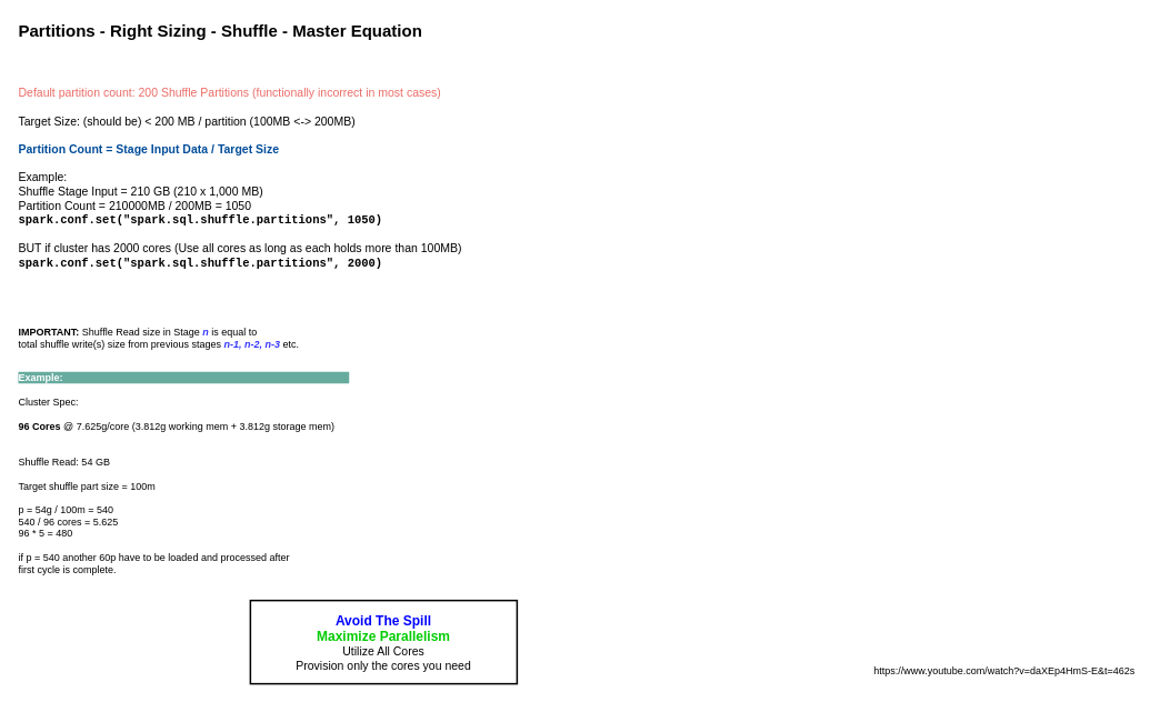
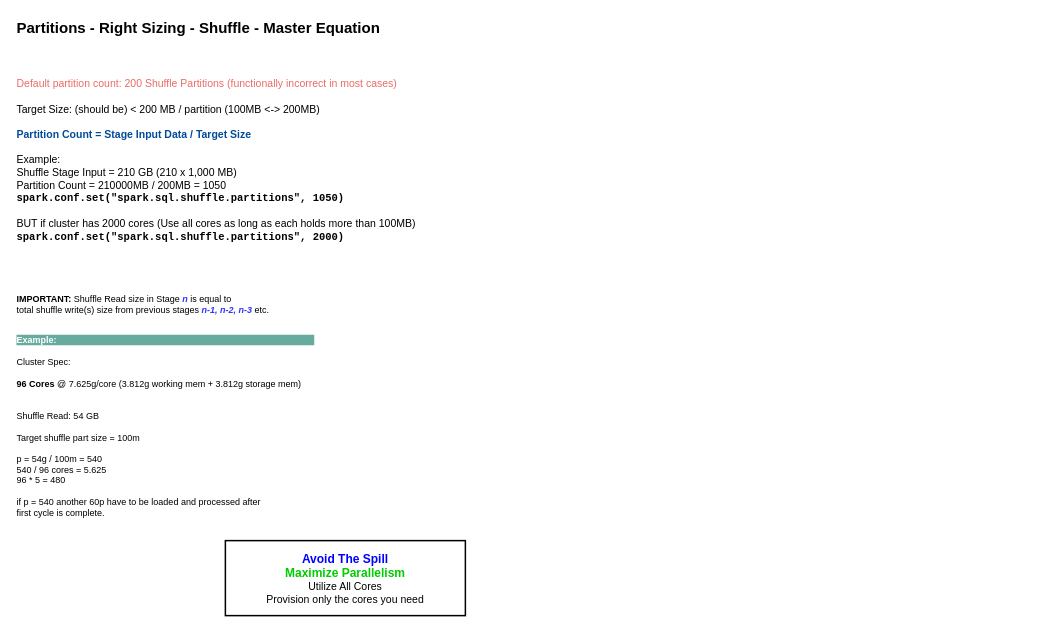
  <mxCell id="0" />
  <mxCell id="1" parent="0" />
  <mxCell id="2" value="&lt;b&gt;&lt;font style=&quot;font-size: 20px;&quot;&gt;Partitions - Right Sizing - Shuffle - Master Equation&lt;/font&gt;&lt;/b&gt;" style="text;html=1;align=left;verticalAlign=middle;whiteSpace=wrap;rounded=0;" parent="1" vertex="1"><mxGeometry x="20" y="20" width="1140" height="30" as="geometry" /></mxCell>
  <mxCell id="3" value="&lt;div&gt;&lt;font style=&quot;font-size: 14px;&quot;&gt;&lt;span style=&quot;color: rgb(234, 107, 102);&quot;&gt;Default partition count: 200 Shuffle Partitions (functionally incorrect in most cases)&lt;/span&gt;&lt;/font&gt;&lt;/div&gt;&lt;div&gt;&lt;font style=&quot;font-size: 14px;&quot;&gt;&lt;br&gt;&lt;/font&gt;&lt;/div&gt;&lt;div&gt;&lt;font style=&quot;font-size: 14px;&quot;&gt;Target Size: (should be) &amp;lt; 200 MB / partition (100MB &amp;lt;-&amp;gt; 200MB)&lt;/font&gt;&lt;/div&gt;&lt;div&gt;&lt;font style=&quot;font-size: 14px;&quot;&gt;&lt;br&gt;&lt;/font&gt;&lt;/div&gt;&lt;div&gt;&lt;font style=&quot;font-size: 14px;&quot;&gt;&lt;b&gt;&lt;span style=&quot;color: rgb(0, 76, 153);&quot;&gt;Partition Count = Stage Input Data / Target Size&lt;/span&gt;&lt;/b&gt;&lt;/font&gt;&lt;/div&gt;&lt;div&gt;&lt;font style=&quot;font-size: 14px;&quot;&gt;&lt;span style=&quot;color: rgb(0, 76, 153);&quot;&gt;&lt;b&gt;&lt;br&gt;&lt;/b&gt;&lt;/span&gt;&lt;/font&gt;&lt;/div&gt;&lt;div&gt;&lt;font style=&quot;font-size: 14px;&quot;&gt;&lt;span style=&quot;color: rgb(0, 0, 0);&quot;&gt;Example: &lt;br&gt;&lt;/span&gt;&lt;/font&gt;&lt;/div&gt;&lt;div&gt;&lt;font style=&quot;font-size: 14px;&quot;&gt;&lt;span style=&quot;color: rgb(0, 0, 0);&quot;&gt;Shuffle Stage Input = 210 GB (210 x 1,000 MB)&lt;/span&gt;&lt;/font&gt;&lt;/div&gt;&lt;div&gt;&lt;font style=&quot;font-size: 14px;&quot;&gt;Partition Count = 210000MB / 200MB = 1050&lt;/font&gt;&lt;/div&gt;&lt;div&gt;&lt;font style=&quot;font-size: 14px;&quot;&gt;&lt;b&gt;&lt;font face=&quot;Courier New&quot;&gt;spark.conf.set(&quot;spark.sql.shuffle.partitions&quot;, 1050)&lt;/font&gt;&lt;/b&gt;&lt;/font&gt;&lt;/div&gt;&lt;div&gt;&lt;font style=&quot;font-size: 14px;&quot;&gt;&lt;br&gt;&lt;/font&gt;&lt;/div&gt;&lt;div&gt;&lt;font style=&quot;font-size: 14px;&quot;&gt;BUT if cluster has 2000 cores (Use all cores as long as each holds more than 100MB)&lt;/font&gt;&lt;/div&gt;&lt;div&gt;&lt;font style=&quot;font-size: 14px;&quot;&gt;&lt;b&gt;&lt;font face=&quot;Courier New&quot;&gt;spark.conf.set(&quot;spark.sql.shuffle.partitions&quot;, 2000)&lt;/font&gt;&lt;/b&gt;&lt;/font&gt;&lt;/div&gt;&lt;div&gt;&lt;br&gt;&lt;/div&gt;" style="text;html=1;align=left;verticalAlign=middle;whiteSpace=wrap;rounded=0;" parent="1" vertex="1"><mxGeometry x="20" y="90" width="620" height="260" as="geometry" /></mxCell>
  <mxCell id="4" value="&lt;div&gt;&lt;b&gt;IMPORTANT: &lt;/b&gt;Shuffle Read size in Stage &lt;i&gt;&lt;b&gt;&lt;span style=&quot;color: rgb(51, 51, 255);&quot;&gt;n&lt;/span&gt;&lt;/b&gt;&lt;/i&gt; is equal to&amp;nbsp;&lt;/div&gt;&lt;div&gt;total shuffle write(s) size from previous stages &lt;b&gt;&lt;i&gt;&lt;span style=&quot;color: rgb(51, 51, 255);&quot;&gt;n-1, n-2, n-3 &lt;/span&gt;&lt;/i&gt;&lt;span style=&quot;color: rgb(51, 51, 255);&quot;&gt;&lt;/span&gt;&lt;/b&gt;etc.&lt;/div&gt;" style="text;html=1;align=left;verticalAlign=middle;resizable=0;points=[];autosize=1;strokeColor=none;fillColor=none;" parent="1" vertex="1"><mxGeometry x="20" y="385" width="360" height="40" as="geometry" /></mxCell>
  <mxCell id="5" value="&lt;div&gt;&lt;b style=&quot;background-color: rgb(103, 171, 159);&quot;&gt;&lt;span style=&quot;color: rgb(255, 255, 255);&quot;&gt;Example:&amp;nbsp;&amp;nbsp;&amp;nbsp; &amp;nbsp; &amp;nbsp;&amp;nbsp;&amp;nbsp;&amp;nbsp;&amp;nbsp;&amp;nbsp;&amp;nbsp;&amp;nbsp;&amp;nbsp;&amp;nbsp;&amp;nbsp;&amp;nbsp;&amp;nbsp;&amp;nbsp;&amp;nbsp;&amp;nbsp;&amp;nbsp;&amp;nbsp;&amp;nbsp;&amp;nbsp;&amp;nbsp;&amp;nbsp;&amp;nbsp;&amp;nbsp;&amp;nbsp;&amp;nbsp;&amp;nbsp;&amp;nbsp;&amp;nbsp;&amp;nbsp;&amp;nbsp;&amp;nbsp;&amp;nbsp;&amp;nbsp;&amp;nbsp;&amp;nbsp;&amp;nbsp;&amp;nbsp;&amp;nbsp;&amp;nbsp;&amp;nbsp;&amp;nbsp;&amp;nbsp;&amp;nbsp;&amp;nbsp;&amp;nbsp;&amp;nbsp;&amp;nbsp;&amp;nbsp;&amp;nbsp;&amp;nbsp;&amp;nbsp;&amp;nbsp;&amp;nbsp;&amp;nbsp;&amp;nbsp;&amp;nbsp;&amp;nbsp;&amp;nbsp;&amp;nbsp;&amp;nbsp;&amp;nbsp;&amp;nbsp;&amp;nbsp;&amp;nbsp;&amp;nbsp;&amp;nbsp;&amp;nbsp;&amp;nbsp;&amp;nbsp;&amp;nbsp;&amp;nbsp;&amp;nbsp;&amp;nbsp;&amp;nbsp;&amp;nbsp;&amp;nbsp;&amp;nbsp;&amp;nbsp;&amp;nbsp;&amp;nbsp;&amp;nbsp;&amp;nbsp;&amp;nbsp;&amp;nbsp;&amp;nbsp;&amp;nbsp;&amp;nbsp;&amp;nbsp;&amp;nbsp;&amp;nbsp;&amp;nbsp;&amp;nbsp;&amp;nbsp;&amp;nbsp;&amp;nbsp;&amp;nbsp; &lt;br&gt;&lt;/span&gt;&lt;/b&gt;&lt;/div&gt;&lt;div&gt;&lt;br&gt;&lt;/div&gt;&lt;div&gt;Cluster Spec:&lt;/div&gt;&lt;div&gt;&lt;br&gt;&lt;/div&gt;&lt;div&gt;&lt;b&gt;96 Cores&lt;/b&gt; @ 7.625g/core (3.812g working mem + 3.812g storage mem)&lt;/div&gt;&lt;div&gt;&lt;br&gt;&lt;/div&gt;&lt;div&gt;&lt;br&gt;&lt;/div&gt;&lt;div&gt;Shuffle Read: 54 GB&lt;/div&gt;&lt;div&gt;&lt;br&gt;&lt;/div&gt;&lt;div&gt;Target shuffle part size = 100m&lt;/div&gt;&lt;div&gt;&lt;br&gt;&lt;/div&gt;&lt;div&gt;p = 54g / 100m = 540&lt;/div&gt;&lt;div&gt;540 / 96 cores = 5.625&lt;/div&gt;&lt;div&gt;96 * 5 = 480&lt;/div&gt;&lt;div&gt;&lt;br&gt;&lt;/div&gt;&lt;div&gt;if p = 540 another 60p have to be loaded and processed after&lt;/div&gt;&lt;div&gt;first cycle is complete.&lt;/div&gt;&lt;div&gt;&lt;br&gt;&lt;/div&gt;" style="text;html=1;align=left;verticalAlign=middle;resizable=0;points=[];autosize=1;strokeColor=none;fillColor=none;" parent="1" vertex="1"><mxGeometry x="20" y="440" width="420" height="270" as="geometry" /></mxCell>
- <mxCell id="6" value="https://www.youtube.com/watch?v=daXEp4HmS-E&amp;amp;t=462s" style="text;html=1;align=center;verticalAlign=middle;whiteSpace=wrap;rounded=0;" parent="1" vertex="1"><mxGeometry x="1040" y="790" width="330" height="30" as="geometry" /></mxCell>
  <mxCell id="7" value="&lt;b&gt;&lt;font style=&quot;font-size: 16px; color: rgb(0, 0, 255);&quot;&gt;Avoid The Spill&lt;/font&gt;&lt;/b&gt;&lt;div&gt;&lt;b style=&quot;color: rgb(0, 204, 0);&quot;&gt;&lt;font style=&quot;font-size: 16px;&quot;&gt;Maximize Parallelism&lt;/font&gt;&lt;/b&gt;&lt;/div&gt;&lt;div&gt;&lt;font style=&quot;font-size: 14px;&quot;&gt;Utilize All Cores&lt;/font&gt;&lt;br&gt;&lt;font style=&quot;font-size: 14px;&quot;&gt;Provision only the cores you need&lt;/font&gt;&lt;/div&gt;" style="text;html=1;align=center;verticalAlign=middle;whiteSpace=wrap;rounded=0;strokeColor=default;strokeWidth=2;" vertex="1" parent="1"><mxGeometry x="300" y="720" width="320" height="100" as="geometry" /></mxCell>
